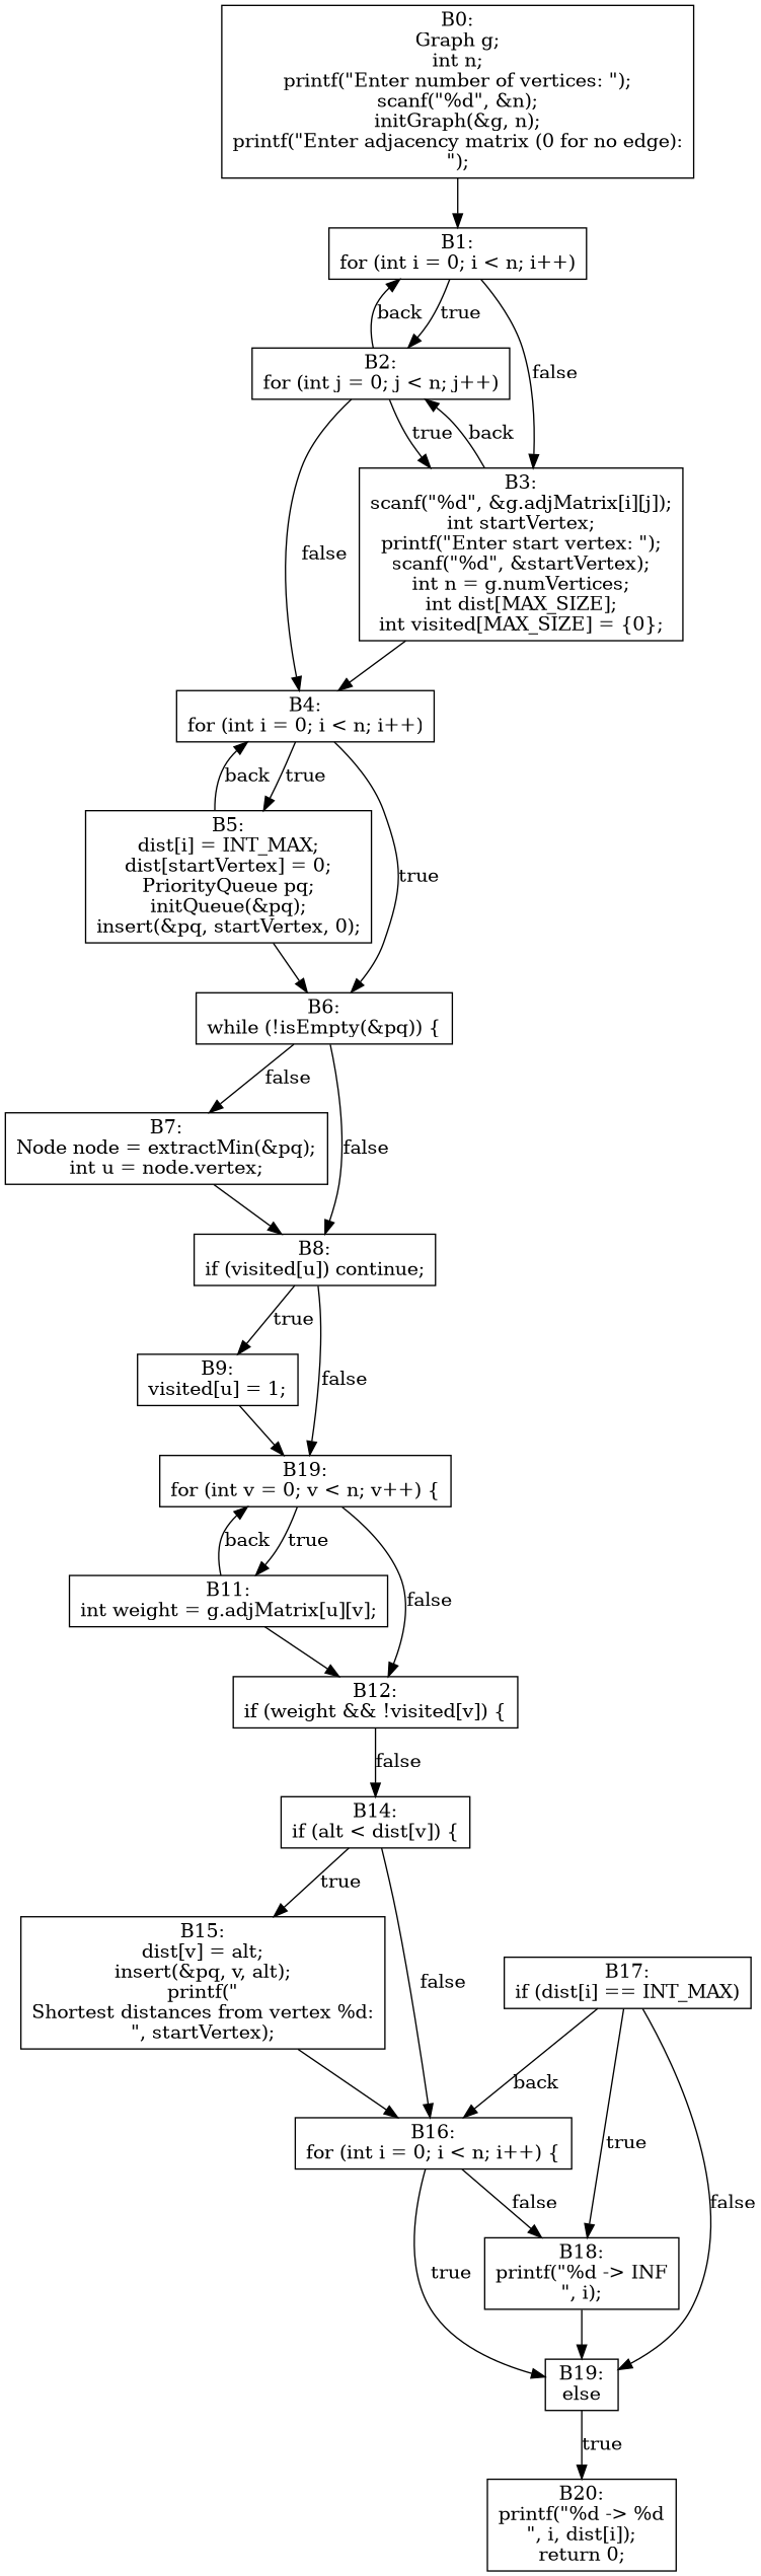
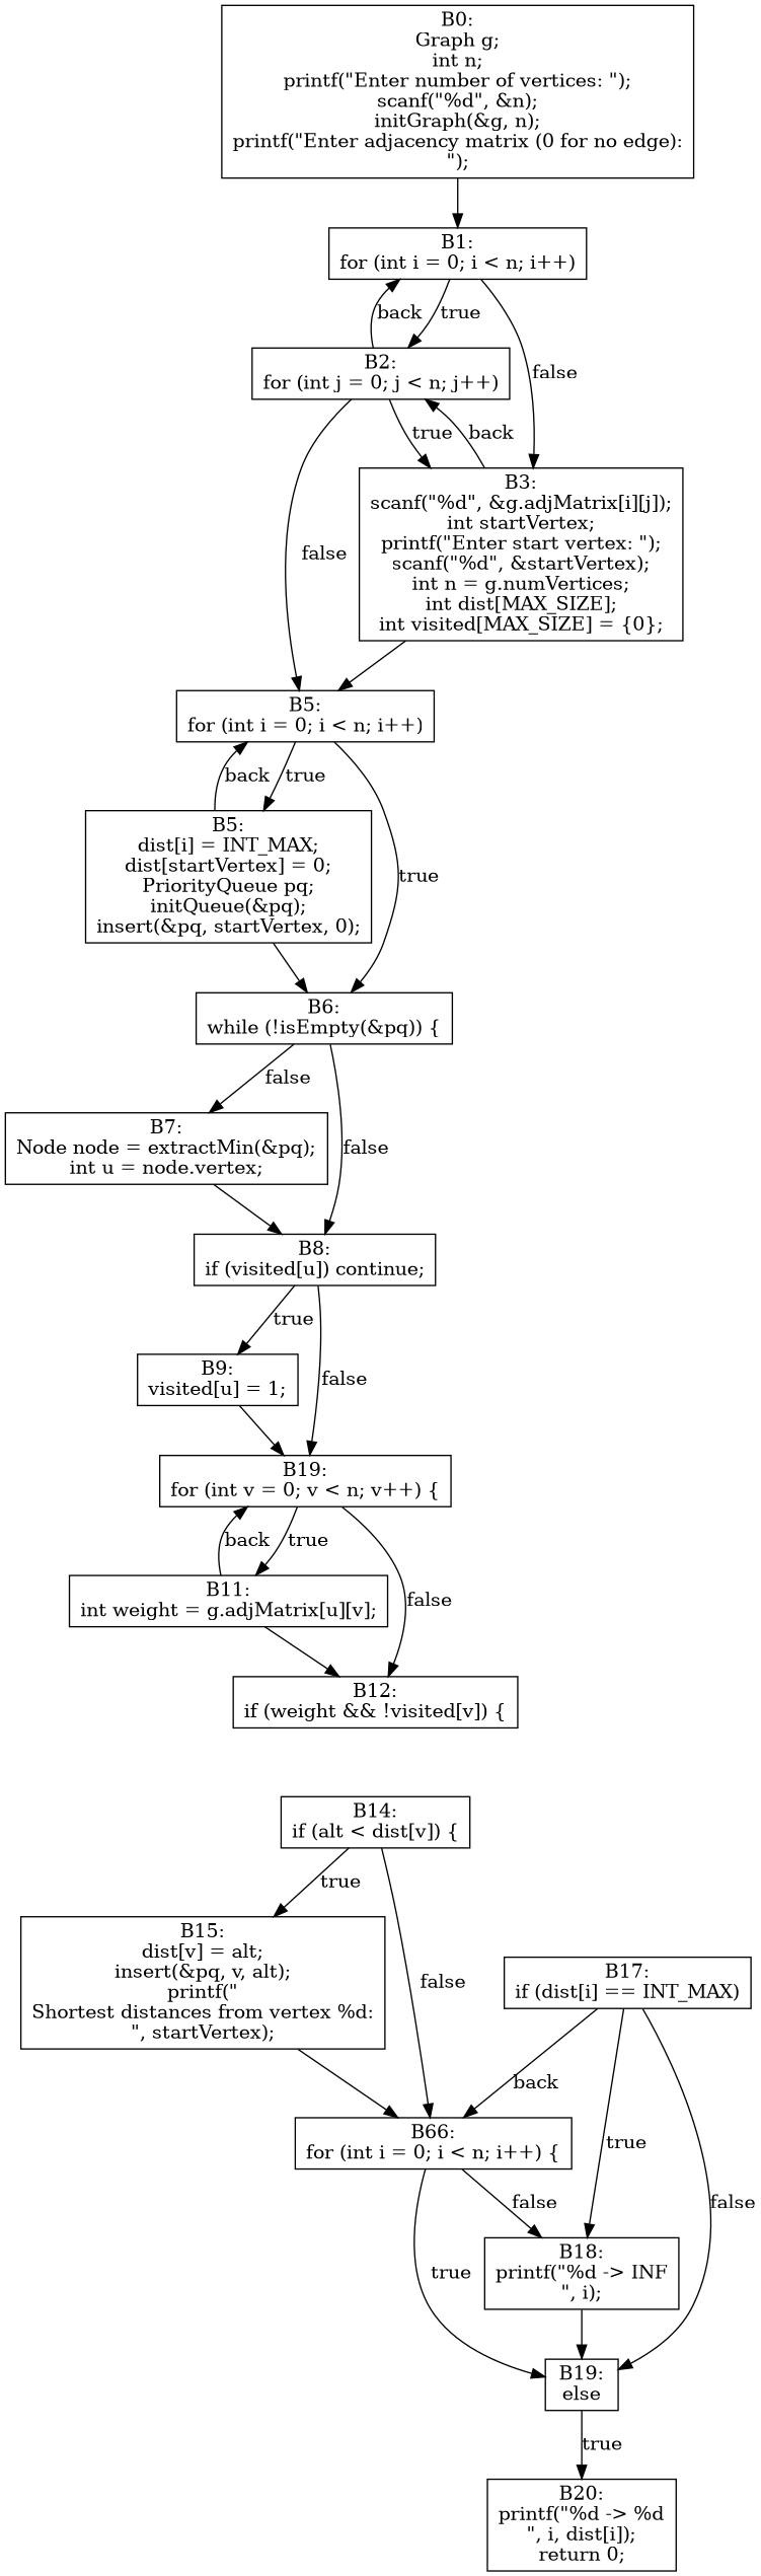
  digraph {
    node [shape=box]
    n1 [label="B0:\nGraph g;\nint n;\nprintf(\"Enter number of vertices: \");\nscanf(\"%d\", &n);\ninitGraph(&g, n);\nprintf(\"Enter adjacency matrix (0 for no edge):\n\");"]
    n2 [label="B1:\nfor (int i = 0; i < n; i++)"]
    n3 [label="B2:\nfor (int j = 0; j < n; j++)"]
    n4 [label="B3:\nscanf(\"%d\", &g.adjMatrix[i][j]);\nint startVertex;\nprintf(\"Enter start vertex: \");\nscanf(\"%d\", &startVertex);\nint n = g.numVertices;\nint dist[MAX_SIZE];\nint visited[MAX_SIZE] = {0};"]
-   n5 [label="B4:\nfor (int i = 0; i < n; i++)"]
+   n5 [label="B5:\nfor (int i = 0; i < n; i++)"]
    n6 [label="B5:\ndist[i] = INT_MAX;\ndist[startVertex] = 0;\nPriorityQueue pq;\ninitQueue(&pq);\ninsert(&pq, startVertex, 0);"]
    n7 [label="B6:\nwhile (!isEmpty(&pq)) {"]
    n8 [label="B7:\nNode node = extractMin(&pq);\nint u = node.vertex;"]
    n9 [label="B8:\nif (visited[u]) continue;"]
    n10 [label="B9:\nvisited[u] = 1;"]
    n11 [label="B19:\nfor (int v = 0; v < n; v++) {"]
    n12 [label="B11:\nint weight = g.adjMatrix[u][v];"]
    n13 [label="B12:\nif (weight && !visited[v]) {"]
    n14 [label="B14:\nif (alt < dist[v]) {"]
    n15 [label="B15:\ndist[v] = alt;\ninsert(&pq, v, alt);\nprintf(\"\nShortest distances from vertex %d:\n\", startVertex);"]
-   n16 [label="B16:\nfor (int i = 0; i < n; i++) {"]
+   n16 [label="B66:\nfor (int i = 0; i < n; i++) {"]
    n17 [label="B18:\nprintf(\"%d -> INF\n\", i);"]
    n18 [label="B19:\nelse"]
    n19 [label="B17:\nif (dist[i] == INT_MAX)"]
    n20 [label="B20:\nprintf(\"%d -> %d\n\", i, dist[i]);\nreturn 0;"]
    n1 -> n2
    n2 -> n3 [label=true]
    n2 -> n4 [label=false]
    n3 -> n2 [label=back]
    n3 -> n4 [label=true]
    n3 -> n5 [label=false]
    n4 -> n3 [label=back]
    n4 -> n5
    n5 -> n6 [label=true]
    n5 -> n7 [label=true]
    n6 -> n5 [label=back]
    n6 -> n7
    n7 -> n8 [label=false]
    n7 -> n9 [label=false]
    n8 -> n9
    n9 -> n10 [label=true]
    n9 -> n11 [label=false]
    n10 -> n11
    n11 -> n12 [label=true]
    n11 -> n13 [label=false]
    n12 -> n11 [label=back]
    n12 -> n13
-   n13 -> n14 [label=false]
    n14 -> n15 [label=true]
    n14 -> n16 [label=false]
    n15 -> n16
    n16 -> n17 [label=false]
    n16 -> n18 [label=true]
    n17 -> n18
    n18 -> n20 [label=true]
    n19 -> n16 [label=back]
    n19 -> n17 [label=true]
    n19 -> n18 [label=false]
  }
